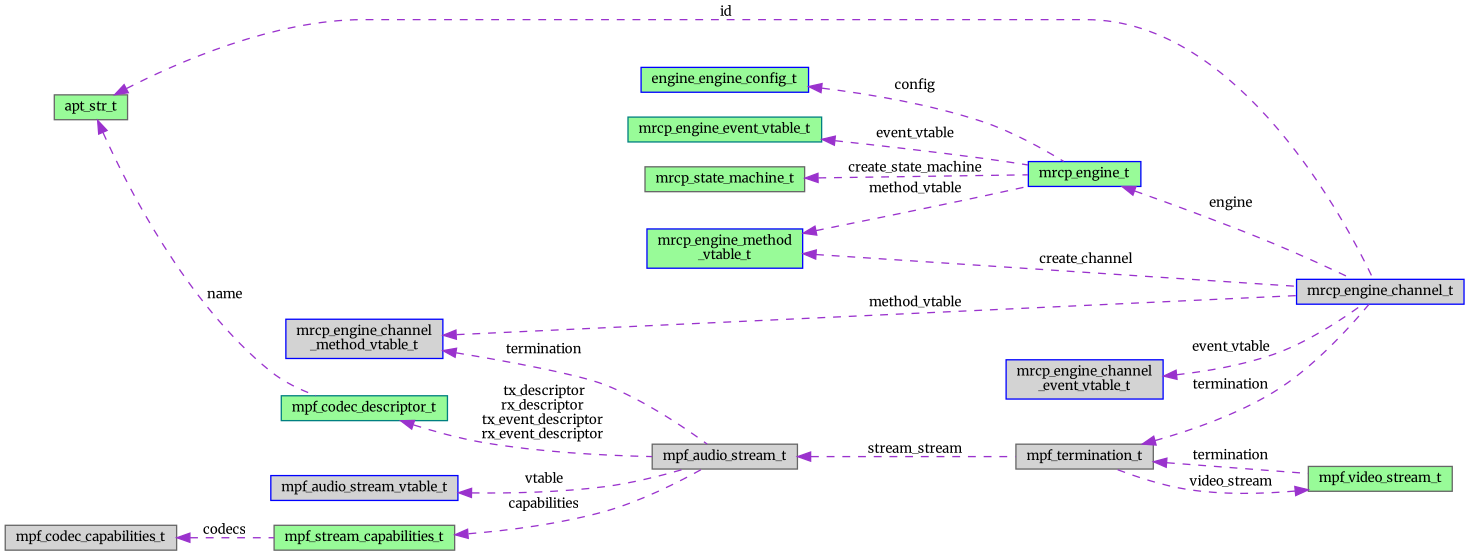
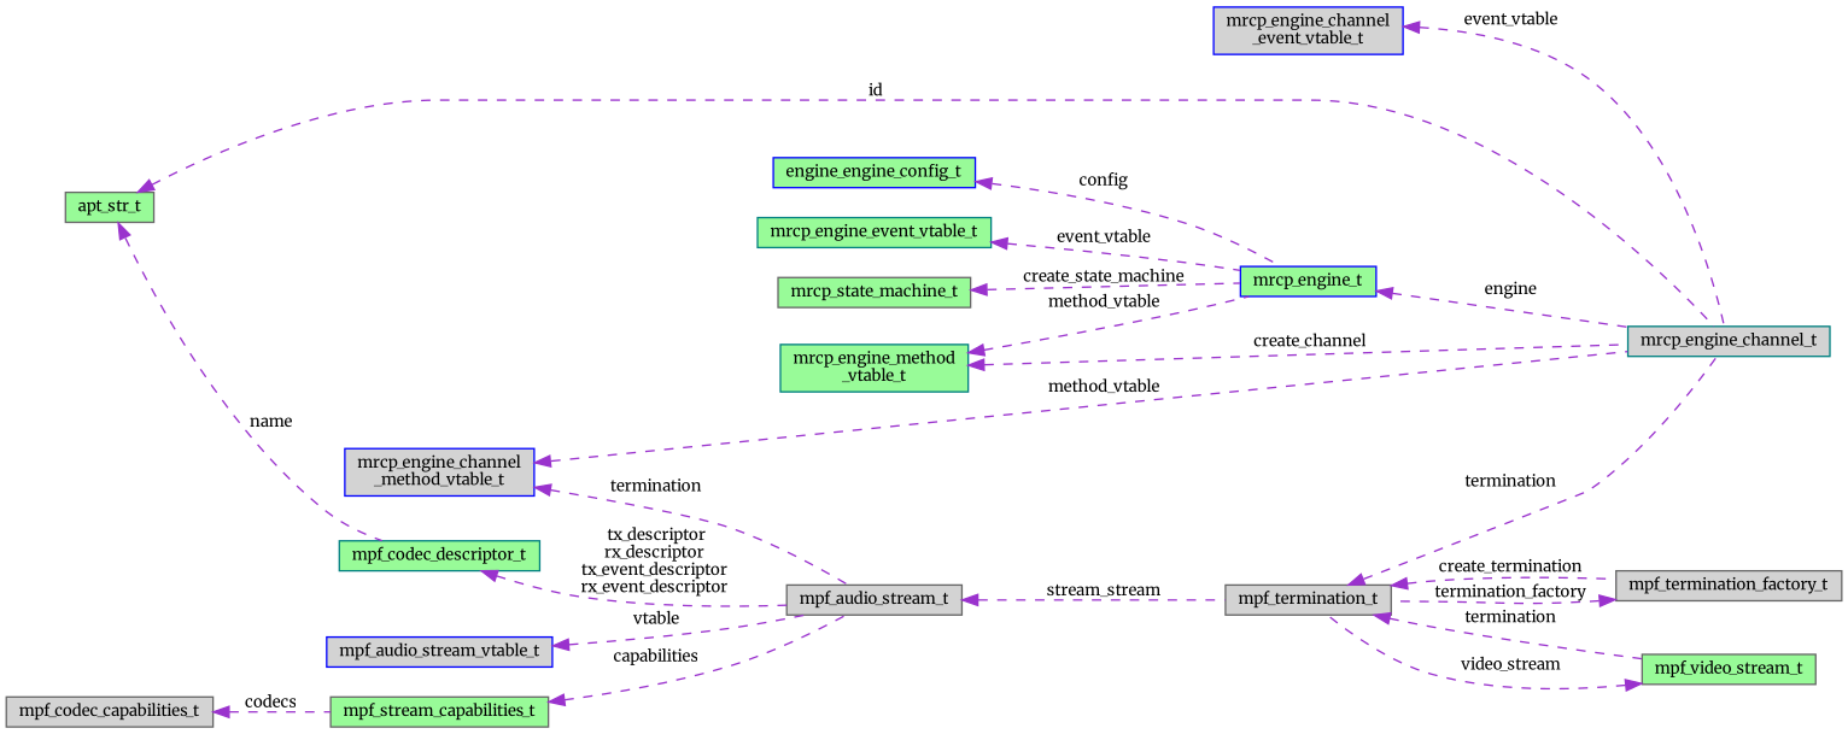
  digraph {
    fontname=Merriweather
    rankdir=LR
    node [color=gray40 fillcolor=palegreen fontname=Merriweather fontsize=10 shape=record style=filled]
    edge [color=darkorchid3 dir=back fontname=Merriweather fontsize=10 labelfontname=Helvetica labelfontsize=10 style=dashed]
-   n1 [color=blue fontcolor=black height=0.2 label="mrcp_engine_method\l_vtable_t" width=0.4]
+   n1 [color=teal fontcolor=black height=0.2 label="mrcp_engine_method\l_vtable_t" width=0.4]
    n2 [color=blue height=0.2 label=mrcp_engine_t width=0.4]
-   n3 [color=blue fillcolor=lightgrey height=0.2 label=mrcp_engine_channel_t width=0.4]
+   n3 [color=teal fillcolor=lightgrey height=0.2 label=mrcp_engine_channel_t width=0.4]
    n4 [color=blue fillcolor=lightgrey height=0.2 label="mrcp_engine_channel\l_event_vtable_t" width=0.4]
    n5 [height=0.2 label=apt_str_t width=0.4]
    n6 [color=teal height=0.2 label=mpf_codec_descriptor_t width=0.4]
    n7 [fillcolor=lightgrey height=0.2 label=mpf_audio_stream_t width=0.4]
    n8 [color=teal height=0.2 label=mrcp_engine_event_vtable_t width=0.4]
    n9 [height=0.2 label=mrcp_state_machine_t width=0.4]
    n10 [color=blue height=0.2 label=engine_engine_config_t width=0.4]
    n11 [fillcolor=lightgrey height=0.2 label=mpf_termination_t width=0.4]
+   n12 [fillcolor=lightgrey height=0.2 label=mpf_termination_factory_t width=0.4]
    n13 [height=0.2 label=mpf_video_stream_t width=0.4]
    n14 [color=blue fillcolor=lightgrey height=0.2 label=mpf_audio_stream_vtable_t width=0.4]
    n15 [height=0.2 label=mpf_stream_capabilities_t width=0.4]
    n16 [fillcolor=lightgrey height=0.2 label=mpf_codec_capabilities_t width=0.4]
    n17 [color=blue fillcolor=lightgrey height=0.2 label="mrcp_engine_channel\l_method_vtable_t" width=0.4]
    n1 -> n2 [label=" method_vtable"]
    n1 -> n3 [label=" create_channel"]
    n2 -> n3 [label=" engine"]
    n4 -> n3 [label=" event_vtable"]
    n5 -> n3 [label=" id"]
    n5 -> n6 [label=" name"]
    n6 -> n7 [label=" tx_descriptor\nrx_descriptor\ntx_event_descriptor\nrx_event_descriptor"]
    n7 -> n11 [label=" stream_stream"]
    n8 -> n2 [label=" event_vtable"]
    n9 -> n2 [label=" create_state_machine"]
    n10 -> n2 [label=" config"]
    n11 -> n3 [label=" termination"]
+   n11 -> n12 [label=" create_termination"]
    n11 -> n13 [label=" termination"]
+   n12 -> n11 [label=" termination_factory"]
    n13 -> n11 [label=" video_stream"]
    n14 -> n7 [label=" vtable"]
    n15 -> n7 [label=" capabilities"]
    n16 -> n15 [label=" codecs"]
    n17 -> n3 [label=" method_vtable"]
    n17 -> n7 [label=" termination"]
  }
